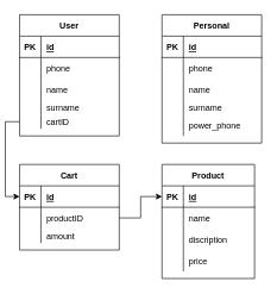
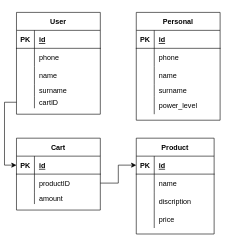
  <mxCell id="0" />
  <mxCell id="1" parent="0" />
  <mxCell id="2" value="Product" style="shape=table;startSize=30;container=1;collapsible=1;childLayout=tableLayout;fixedRows=1;rowLines=0;fontStyle=1;align=center;resizeLast=1;" parent="1" vertex="1"><mxGeometry x="220" y="230" width="130" height="160" as="geometry" /></mxCell>
  <mxCell id="3" value="" style="shape=tableRow;horizontal=0;startSize=0;swimlaneHead=0;swimlaneBody=0;fillColor=none;collapsible=0;dropTarget=0;points=[[0,0.5],[1,0.5]];portConstraint=eastwest;top=0;left=0;right=0;bottom=1;" parent="2" vertex="1"><mxGeometry y="30" width="130" height="30" as="geometry" /></mxCell>
  <mxCell id="4" value="PK" style="shape=partialRectangle;connectable=0;fillColor=none;top=0;left=0;bottom=0;right=0;fontStyle=1;overflow=hidden;" parent="3" vertex="1"><mxGeometry width="30" height="30" as="geometry"><mxRectangle width="30" height="30" as="alternateBounds" /></mxGeometry></mxCell>
  <mxCell id="5" value="id" style="shape=partialRectangle;connectable=0;fillColor=none;top=0;left=0;bottom=0;right=0;align=left;spacingLeft=6;fontStyle=5;overflow=hidden;" parent="3" vertex="1"><mxGeometry x="30" width="100" height="30" as="geometry"><mxRectangle width="100" height="30" as="alternateBounds" /></mxGeometry></mxCell>
  <mxCell id="6" value="" style="shape=tableRow;horizontal=0;startSize=0;swimlaneHead=0;swimlaneBody=0;fillColor=none;collapsible=0;dropTarget=0;points=[[0,0.5],[1,0.5]];portConstraint=eastwest;top=0;left=0;right=0;bottom=0;" parent="2" vertex="1"><mxGeometry y="60" width="130" height="30" as="geometry" /></mxCell>
  <mxCell id="7" value="" style="shape=partialRectangle;connectable=0;fillColor=none;top=0;left=0;bottom=0;right=0;editable=1;overflow=hidden;" parent="6" vertex="1"><mxGeometry width="30" height="30" as="geometry"><mxRectangle width="30" height="30" as="alternateBounds" /></mxGeometry></mxCell>
  <mxCell id="8" value="name" style="shape=partialRectangle;connectable=0;fillColor=none;top=0;left=0;bottom=0;right=0;align=left;spacingLeft=6;overflow=hidden;" parent="6" vertex="1"><mxGeometry x="30" width="100" height="30" as="geometry"><mxRectangle width="100" height="30" as="alternateBounds" /></mxGeometry></mxCell>
  <mxCell id="9" value="" style="shape=tableRow;horizontal=0;startSize=0;swimlaneHead=0;swimlaneBody=0;fillColor=none;collapsible=0;dropTarget=0;points=[[0,0.5],[1,0.5]];portConstraint=eastwest;top=0;left=0;right=0;bottom=0;" parent="2" vertex="1"><mxGeometry y="90" width="130" height="30" as="geometry" /></mxCell>
  <mxCell id="10" value="" style="shape=partialRectangle;connectable=0;fillColor=none;top=0;left=0;bottom=0;right=0;editable=1;overflow=hidden;" parent="9" vertex="1"><mxGeometry width="30" height="30" as="geometry"><mxRectangle width="30" height="30" as="alternateBounds" /></mxGeometry></mxCell>
  <mxCell id="11" value="discription" style="shape=partialRectangle;connectable=0;fillColor=none;top=0;left=0;bottom=0;right=0;align=left;spacingLeft=6;overflow=hidden;" parent="9" vertex="1"><mxGeometry x="30" width="100" height="30" as="geometry"><mxRectangle width="100" height="30" as="alternateBounds" /></mxGeometry></mxCell>
  <mxCell id="12" value="" style="shape=tableRow;horizontal=0;startSize=0;swimlaneHead=0;swimlaneBody=0;fillColor=none;collapsible=0;dropTarget=0;points=[[0,0.5],[1,0.5]];portConstraint=eastwest;top=0;left=0;right=0;bottom=0;" vertex="1" parent="2"><mxGeometry y="120" width="130" height="30" as="geometry" /></mxCell>
  <mxCell id="13" value="" style="shape=partialRectangle;connectable=0;fillColor=none;top=0;left=0;bottom=0;right=0;editable=1;overflow=hidden;" vertex="1" parent="12"><mxGeometry width="30" height="30" as="geometry"><mxRectangle width="30" height="30" as="alternateBounds" /></mxGeometry></mxCell>
  <mxCell id="14" value="price" style="shape=partialRectangle;connectable=0;fillColor=none;top=0;left=0;bottom=0;right=0;align=left;spacingLeft=6;overflow=hidden;" vertex="1" parent="12"><mxGeometry x="30" width="100" height="30" as="geometry"><mxRectangle width="100" height="30" as="alternateBounds" /></mxGeometry></mxCell>
  <mxCell id="15" value="Cart" style="shape=table;startSize=30;container=1;collapsible=1;childLayout=tableLayout;fixedRows=1;rowLines=0;fontStyle=1;align=center;resizeLast=1;" parent="1" vertex="1"><mxGeometry x="20" y="230" width="140" height="120" as="geometry" /></mxCell>
  <mxCell id="16" value="" style="shape=tableRow;horizontal=0;startSize=0;swimlaneHead=0;swimlaneBody=0;fillColor=none;collapsible=0;dropTarget=0;points=[[0,0.5],[1,0.5]];portConstraint=eastwest;top=0;left=0;right=0;bottom=1;" parent="15" vertex="1"><mxGeometry y="30" width="140" height="30" as="geometry" /></mxCell>
  <mxCell id="17" value="PK" style="shape=partialRectangle;connectable=0;fillColor=none;top=0;left=0;bottom=0;right=0;fontStyle=1;overflow=hidden;" parent="16" vertex="1"><mxGeometry width="30" height="30" as="geometry"><mxRectangle width="30" height="30" as="alternateBounds" /></mxGeometry></mxCell>
  <mxCell id="18" value="id" style="shape=partialRectangle;connectable=0;fillColor=none;top=0;left=0;bottom=0;right=0;align=left;spacingLeft=6;fontStyle=5;overflow=hidden;" parent="16" vertex="1"><mxGeometry x="30" width="110" height="30" as="geometry"><mxRectangle width="110" height="30" as="alternateBounds" /></mxGeometry></mxCell>
  <mxCell id="19" value="" style="shape=tableRow;horizontal=0;startSize=0;swimlaneHead=0;swimlaneBody=0;fillColor=none;collapsible=0;dropTarget=0;points=[[0,0.5],[1,0.5]];portConstraint=eastwest;top=0;left=0;right=0;bottom=0;" parent="15" vertex="1"><mxGeometry y="60" width="140" height="30" as="geometry" /></mxCell>
  <mxCell id="20" value="" style="shape=partialRectangle;connectable=0;fillColor=none;top=0;left=0;bottom=0;right=0;editable=1;overflow=hidden;" parent="19" vertex="1"><mxGeometry width="30" height="30" as="geometry"><mxRectangle width="30" height="30" as="alternateBounds" /></mxGeometry></mxCell>
  <mxCell id="21" value="productID" style="shape=partialRectangle;connectable=0;fillColor=none;top=0;left=0;bottom=0;right=0;align=left;spacingLeft=6;overflow=hidden;" parent="19" vertex="1"><mxGeometry x="30" width="110" height="30" as="geometry"><mxRectangle width="110" height="30" as="alternateBounds" /></mxGeometry></mxCell>
  <mxCell id="22" value="" style="shape=tableRow;horizontal=0;startSize=0;swimlaneHead=0;swimlaneBody=0;fillColor=none;collapsible=0;dropTarget=0;points=[[0,0.5],[1,0.5]];portConstraint=eastwest;top=0;left=0;right=0;bottom=0;" parent="15" vertex="1"><mxGeometry y="90" width="140" height="20" as="geometry" /></mxCell>
  <mxCell id="23" value="" style="shape=partialRectangle;connectable=0;fillColor=none;top=0;left=0;bottom=0;right=0;editable=1;overflow=hidden;" parent="22" vertex="1"><mxGeometry width="30" height="20" as="geometry"><mxRectangle width="30" height="20" as="alternateBounds" /></mxGeometry></mxCell>
  <mxCell id="24" value="amount" style="shape=partialRectangle;connectable=0;fillColor=none;top=0;left=0;bottom=0;right=0;align=left;spacingLeft=6;overflow=hidden;" parent="22" vertex="1"><mxGeometry x="30" width="110" height="20" as="geometry"><mxRectangle width="110" height="20" as="alternateBounds" /></mxGeometry></mxCell>
  <mxCell id="25" value="User" style="shape=table;startSize=30;container=1;collapsible=1;childLayout=tableLayout;fixedRows=1;rowLines=0;fontStyle=1;align=center;resizeLast=1;" parent="1" vertex="1"><mxGeometry x="20" y="20" width="140" height="170" as="geometry" /></mxCell>
  <mxCell id="26" value="" style="shape=tableRow;horizontal=0;startSize=0;swimlaneHead=0;swimlaneBody=0;fillColor=none;collapsible=0;dropTarget=0;points=[[0,0.5],[1,0.5]];portConstraint=eastwest;top=0;left=0;right=0;bottom=1;" parent="25" vertex="1"><mxGeometry y="30" width="140" height="30" as="geometry" /></mxCell>
  <mxCell id="27" value="PK" style="shape=partialRectangle;connectable=0;fillColor=none;top=0;left=0;bottom=0;right=0;fontStyle=1;overflow=hidden;" parent="26" vertex="1"><mxGeometry width="30" height="30" as="geometry"><mxRectangle width="30" height="30" as="alternateBounds" /></mxGeometry></mxCell>
  <mxCell id="28" value="id" style="shape=partialRectangle;connectable=0;fillColor=none;top=0;left=0;bottom=0;right=0;align=left;spacingLeft=6;fontStyle=5;overflow=hidden;" parent="26" vertex="1"><mxGeometry x="30" width="110" height="30" as="geometry"><mxRectangle width="110" height="30" as="alternateBounds" /></mxGeometry></mxCell>
  <mxCell id="29" value="" style="shape=tableRow;horizontal=0;startSize=0;swimlaneHead=0;swimlaneBody=0;fillColor=none;collapsible=0;dropTarget=0;points=[[0,0.5],[1,0.5]];portConstraint=eastwest;top=0;left=0;right=0;bottom=0;" parent="25" vertex="1"><mxGeometry y="60" width="140" height="30" as="geometry" /></mxCell>
  <mxCell id="30" value="" style="shape=partialRectangle;connectable=0;fillColor=none;top=0;left=0;bottom=0;right=0;editable=1;overflow=hidden;" parent="29" vertex="1"><mxGeometry width="30" height="30" as="geometry"><mxRectangle width="30" height="30" as="alternateBounds" /></mxGeometry></mxCell>
  <mxCell id="31" value="phone" style="shape=partialRectangle;connectable=0;fillColor=none;top=0;left=0;bottom=0;right=0;align=left;spacingLeft=6;overflow=hidden;" parent="29" vertex="1"><mxGeometry x="30" width="110" height="30" as="geometry"><mxRectangle width="110" height="30" as="alternateBounds" /></mxGeometry></mxCell>
  <mxCell id="32" value="" style="shape=tableRow;horizontal=0;startSize=0;swimlaneHead=0;swimlaneBody=0;fillColor=none;collapsible=0;dropTarget=0;points=[[0,0.5],[1,0.5]];portConstraint=eastwest;top=0;left=0;right=0;bottom=0;" parent="25" vertex="1"><mxGeometry y="90" width="140" height="30" as="geometry" /></mxCell>
  <mxCell id="33" value="" style="shape=partialRectangle;connectable=0;fillColor=none;top=0;left=0;bottom=0;right=0;editable=1;overflow=hidden;" parent="32" vertex="1"><mxGeometry width="30" height="30" as="geometry"><mxRectangle width="30" height="30" as="alternateBounds" /></mxGeometry></mxCell>
  <mxCell id="34" value="name" style="shape=partialRectangle;connectable=0;fillColor=none;top=0;left=0;bottom=0;right=0;align=left;spacingLeft=6;overflow=hidden;" parent="32" vertex="1"><mxGeometry x="30" width="110" height="30" as="geometry"><mxRectangle width="110" height="30" as="alternateBounds" /></mxGeometry></mxCell>
  <mxCell id="35" value="" style="shape=tableRow;horizontal=0;startSize=0;swimlaneHead=0;swimlaneBody=0;fillColor=none;collapsible=0;dropTarget=0;points=[[0,0.5],[1,0.5]];portConstraint=eastwest;top=0;left=0;right=0;bottom=0;" parent="25" vertex="1"><mxGeometry y="120" width="140" height="20" as="geometry" /></mxCell>
  <mxCell id="36" value="" style="shape=partialRectangle;connectable=0;fillColor=none;top=0;left=0;bottom=0;right=0;editable=1;overflow=hidden;" parent="35" vertex="1"><mxGeometry width="30" height="20" as="geometry"><mxRectangle width="30" height="20" as="alternateBounds" /></mxGeometry></mxCell>
  <mxCell id="37" value="surname" style="shape=partialRectangle;connectable=0;fillColor=none;top=0;left=0;bottom=0;right=0;align=left;spacingLeft=6;overflow=hidden;" parent="35" vertex="1"><mxGeometry x="30" width="110" height="20" as="geometry"><mxRectangle width="110" height="20" as="alternateBounds" /></mxGeometry></mxCell>
  <mxCell id="38" value="" style="shape=tableRow;horizontal=0;startSize=0;swimlaneHead=0;swimlaneBody=0;fillColor=none;collapsible=0;dropTarget=0;points=[[0,0.5],[1,0.5]];portConstraint=eastwest;top=0;left=0;right=0;bottom=0;" vertex="1" parent="25"><mxGeometry y="140" width="140" height="20" as="geometry" /></mxCell>
  <mxCell id="39" value="" style="shape=partialRectangle;connectable=0;fillColor=none;top=0;left=0;bottom=0;right=0;editable=1;overflow=hidden;" vertex="1" parent="38"><mxGeometry width="30" height="20" as="geometry"><mxRectangle width="30" height="20" as="alternateBounds" /></mxGeometry></mxCell>
  <mxCell id="40" value="cartID" style="shape=partialRectangle;connectable=0;fillColor=none;top=0;left=0;bottom=0;right=0;align=left;spacingLeft=6;overflow=hidden;" vertex="1" parent="38"><mxGeometry x="30" width="110" height="20" as="geometry"><mxRectangle width="110" height="20" as="alternateBounds" /></mxGeometry></mxCell>
  <mxCell id="41" value="Personal" style="shape=table;startSize=30;container=1;collapsible=1;childLayout=tableLayout;fixedRows=1;rowLines=0;fontStyle=1;align=center;resizeLast=1;" parent="1" vertex="1"><mxGeometry x="220" y="20" width="140" height="180" as="geometry" /></mxCell>
  <mxCell id="42" value="" style="shape=tableRow;horizontal=0;startSize=0;swimlaneHead=0;swimlaneBody=0;fillColor=none;collapsible=0;dropTarget=0;points=[[0,0.5],[1,0.5]];portConstraint=eastwest;top=0;left=0;right=0;bottom=1;" parent="41" vertex="1"><mxGeometry y="30" width="140" height="30" as="geometry" /></mxCell>
  <mxCell id="43" value="PK" style="shape=partialRectangle;connectable=0;fillColor=none;top=0;left=0;bottom=0;right=0;fontStyle=1;overflow=hidden;" parent="42" vertex="1"><mxGeometry width="30" height="30" as="geometry"><mxRectangle width="30" height="30" as="alternateBounds" /></mxGeometry></mxCell>
  <mxCell id="44" value="id" style="shape=partialRectangle;connectable=0;fillColor=none;top=0;left=0;bottom=0;right=0;align=left;spacingLeft=6;fontStyle=5;overflow=hidden;" parent="42" vertex="1"><mxGeometry x="30" width="110" height="30" as="geometry"><mxRectangle width="110" height="30" as="alternateBounds" /></mxGeometry></mxCell>
  <mxCell id="45" value="" style="shape=tableRow;horizontal=0;startSize=0;swimlaneHead=0;swimlaneBody=0;fillColor=none;collapsible=0;dropTarget=0;points=[[0,0.5],[1,0.5]];portConstraint=eastwest;top=0;left=0;right=0;bottom=0;" parent="41" vertex="1"><mxGeometry y="60" width="140" height="30" as="geometry" /></mxCell>
  <mxCell id="46" value="" style="shape=partialRectangle;connectable=0;fillColor=none;top=0;left=0;bottom=0;right=0;editable=1;overflow=hidden;" parent="45" vertex="1"><mxGeometry width="30" height="30" as="geometry"><mxRectangle width="30" height="30" as="alternateBounds" /></mxGeometry></mxCell>
  <mxCell id="47" value="phone" style="shape=partialRectangle;connectable=0;fillColor=none;top=0;left=0;bottom=0;right=0;align=left;spacingLeft=6;overflow=hidden;" parent="45" vertex="1"><mxGeometry x="30" width="110" height="30" as="geometry"><mxRectangle width="110" height="30" as="alternateBounds" /></mxGeometry></mxCell>
  <mxCell id="48" value="" style="shape=tableRow;horizontal=0;startSize=0;swimlaneHead=0;swimlaneBody=0;fillColor=none;collapsible=0;dropTarget=0;points=[[0,0.5],[1,0.5]];portConstraint=eastwest;top=0;left=0;right=0;bottom=0;" parent="41" vertex="1"><mxGeometry y="90" width="140" height="30" as="geometry" /></mxCell>
  <mxCell id="49" value="" style="shape=partialRectangle;connectable=0;fillColor=none;top=0;left=0;bottom=0;right=0;editable=1;overflow=hidden;" parent="48" vertex="1"><mxGeometry width="30" height="30" as="geometry"><mxRectangle width="30" height="30" as="alternateBounds" /></mxGeometry></mxCell>
  <mxCell id="50" value="name" style="shape=partialRectangle;connectable=0;fillColor=none;top=0;left=0;bottom=0;right=0;align=left;spacingLeft=6;overflow=hidden;" parent="48" vertex="1"><mxGeometry x="30" width="110" height="30" as="geometry"><mxRectangle width="110" height="30" as="alternateBounds" /></mxGeometry></mxCell>
  <mxCell id="51" value="" style="shape=tableRow;horizontal=0;startSize=0;swimlaneHead=0;swimlaneBody=0;fillColor=none;collapsible=0;dropTarget=0;points=[[0,0.5],[1,0.5]];portConstraint=eastwest;top=0;left=0;right=0;bottom=0;" parent="41" vertex="1"><mxGeometry y="120" width="140" height="20" as="geometry" /></mxCell>
  <mxCell id="52" value="" style="shape=partialRectangle;connectable=0;fillColor=none;top=0;left=0;bottom=0;right=0;editable=1;overflow=hidden;" parent="51" vertex="1"><mxGeometry width="30" height="20" as="geometry"><mxRectangle width="30" height="20" as="alternateBounds" /></mxGeometry></mxCell>
  <mxCell id="53" value="surname" style="shape=partialRectangle;connectable=0;fillColor=none;top=0;left=0;bottom=0;right=0;align=left;spacingLeft=6;overflow=hidden;" parent="51" vertex="1"><mxGeometry x="30" width="110" height="20" as="geometry"><mxRectangle width="110" height="20" as="alternateBounds" /></mxGeometry></mxCell>
  <mxCell id="54" value="" style="shape=tableRow;horizontal=0;startSize=0;swimlaneHead=0;swimlaneBody=0;fillColor=none;collapsible=0;dropTarget=0;points=[[0,0.5],[1,0.5]];portConstraint=eastwest;top=0;left=0;right=0;bottom=0;" parent="41" vertex="1"><mxGeometry y="140" width="140" height="30" as="geometry" /></mxCell>
  <mxCell id="55" value="" style="shape=partialRectangle;connectable=0;fillColor=none;top=0;left=0;bottom=0;right=0;editable=1;overflow=hidden;" parent="54" vertex="1"><mxGeometry width="30" height="30" as="geometry"><mxRectangle width="30" height="30" as="alternateBounds" /></mxGeometry></mxCell>
- <mxCell id="56" value="power_phone" style="shape=partialRectangle;connectable=0;fillColor=none;top=0;left=0;bottom=0;right=0;align=left;spacingLeft=6;overflow=hidden;" parent="54" vertex="1"><mxGeometry x="30" width="110" height="30" as="geometry"><mxRectangle width="110" height="30" as="alternateBounds" /></mxGeometry></mxCell>
+ <mxCell id="56" value="power_level" style="shape=partialRectangle;connectable=0;fillColor=none;top=0;left=0;bottom=0;right=0;align=left;spacingLeft=6;overflow=hidden;" parent="54" vertex="1"><mxGeometry x="30" width="110" height="30" as="geometry"><mxRectangle width="110" height="30" as="alternateBounds" /></mxGeometry></mxCell>
  <mxCell id="57" style="edgeStyle=orthogonalEdgeStyle;rounded=0;orthogonalLoop=1;jettySize=auto;html=1;entryX=0;entryY=0.5;entryDx=0;entryDy=0;" edge="1" parent="1" source="38" target="16"><mxGeometry relative="1" as="geometry" /></mxCell>
  <mxCell id="58" style="edgeStyle=orthogonalEdgeStyle;rounded=0;orthogonalLoop=1;jettySize=auto;html=1;" edge="1" parent="1" source="19" target="3"><mxGeometry relative="1" as="geometry" /></mxCell>
